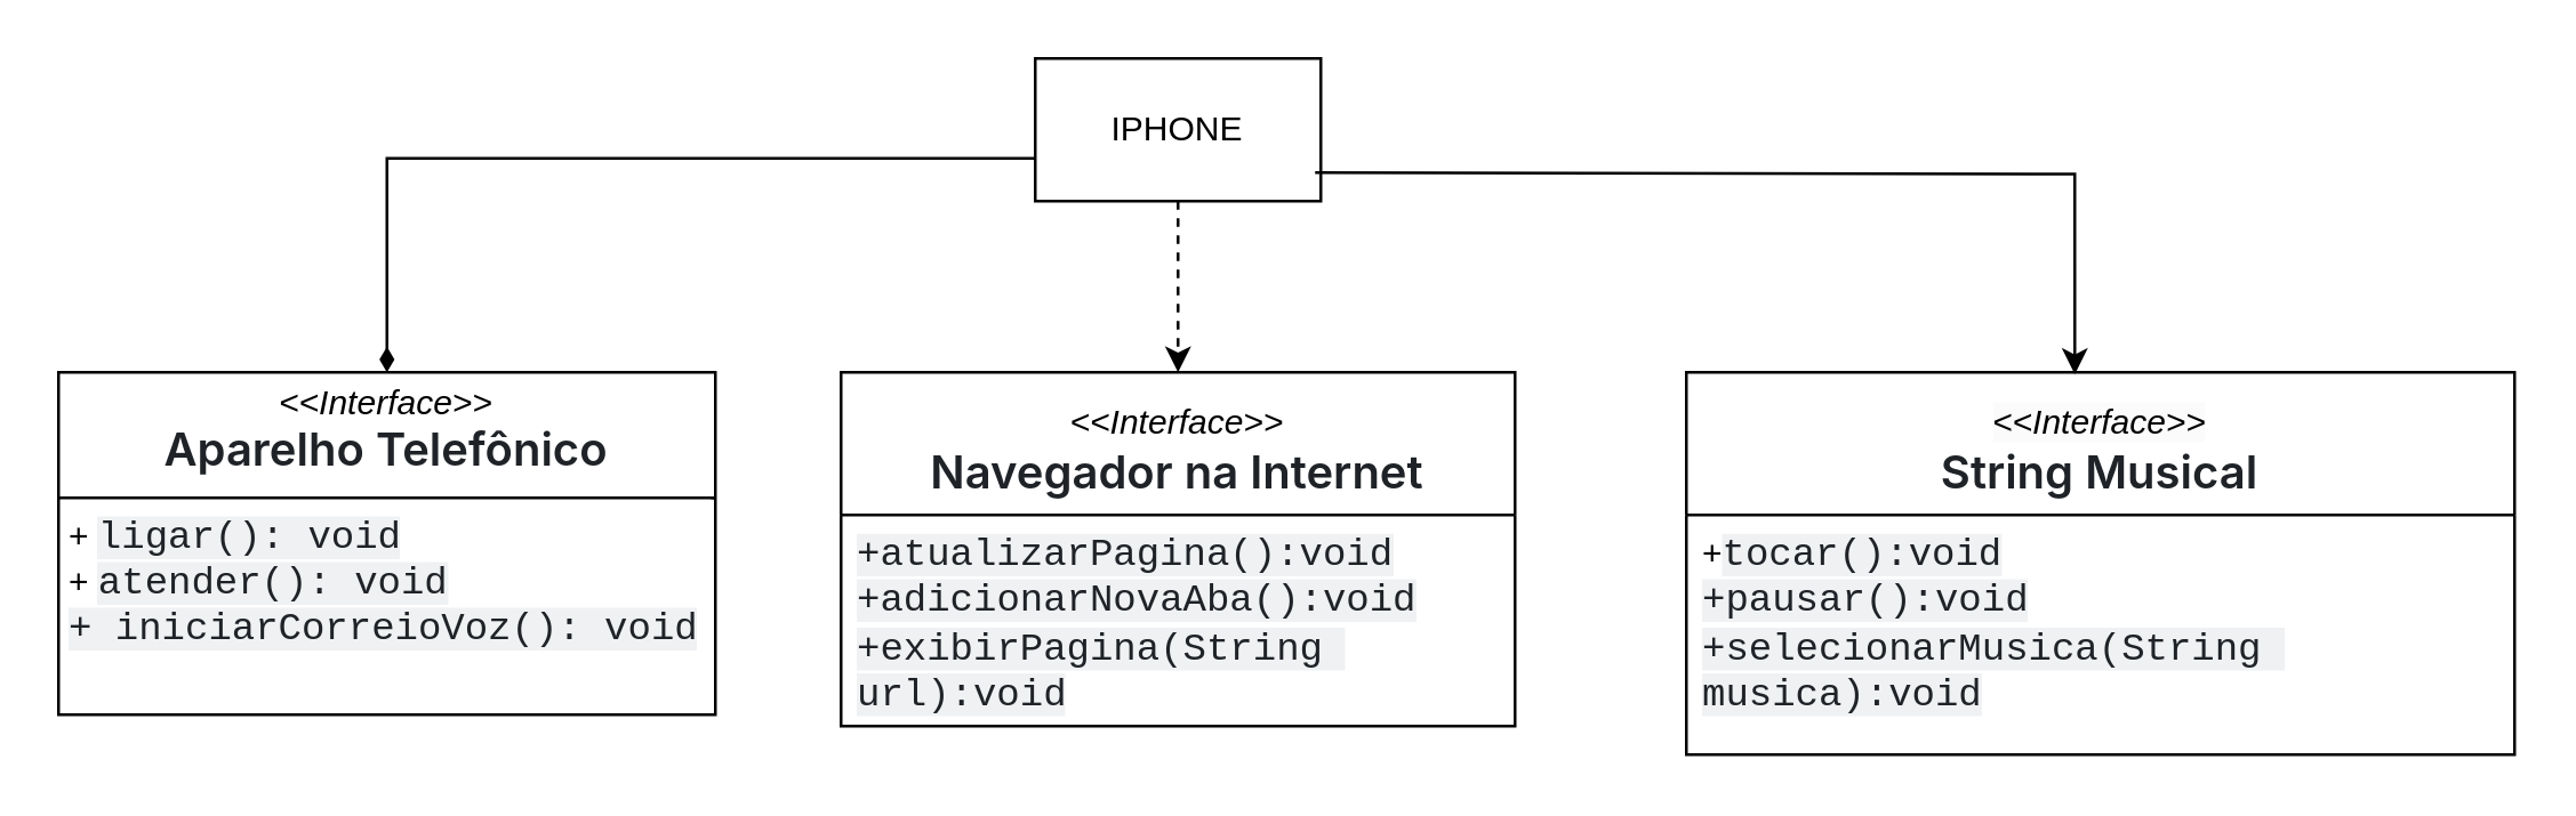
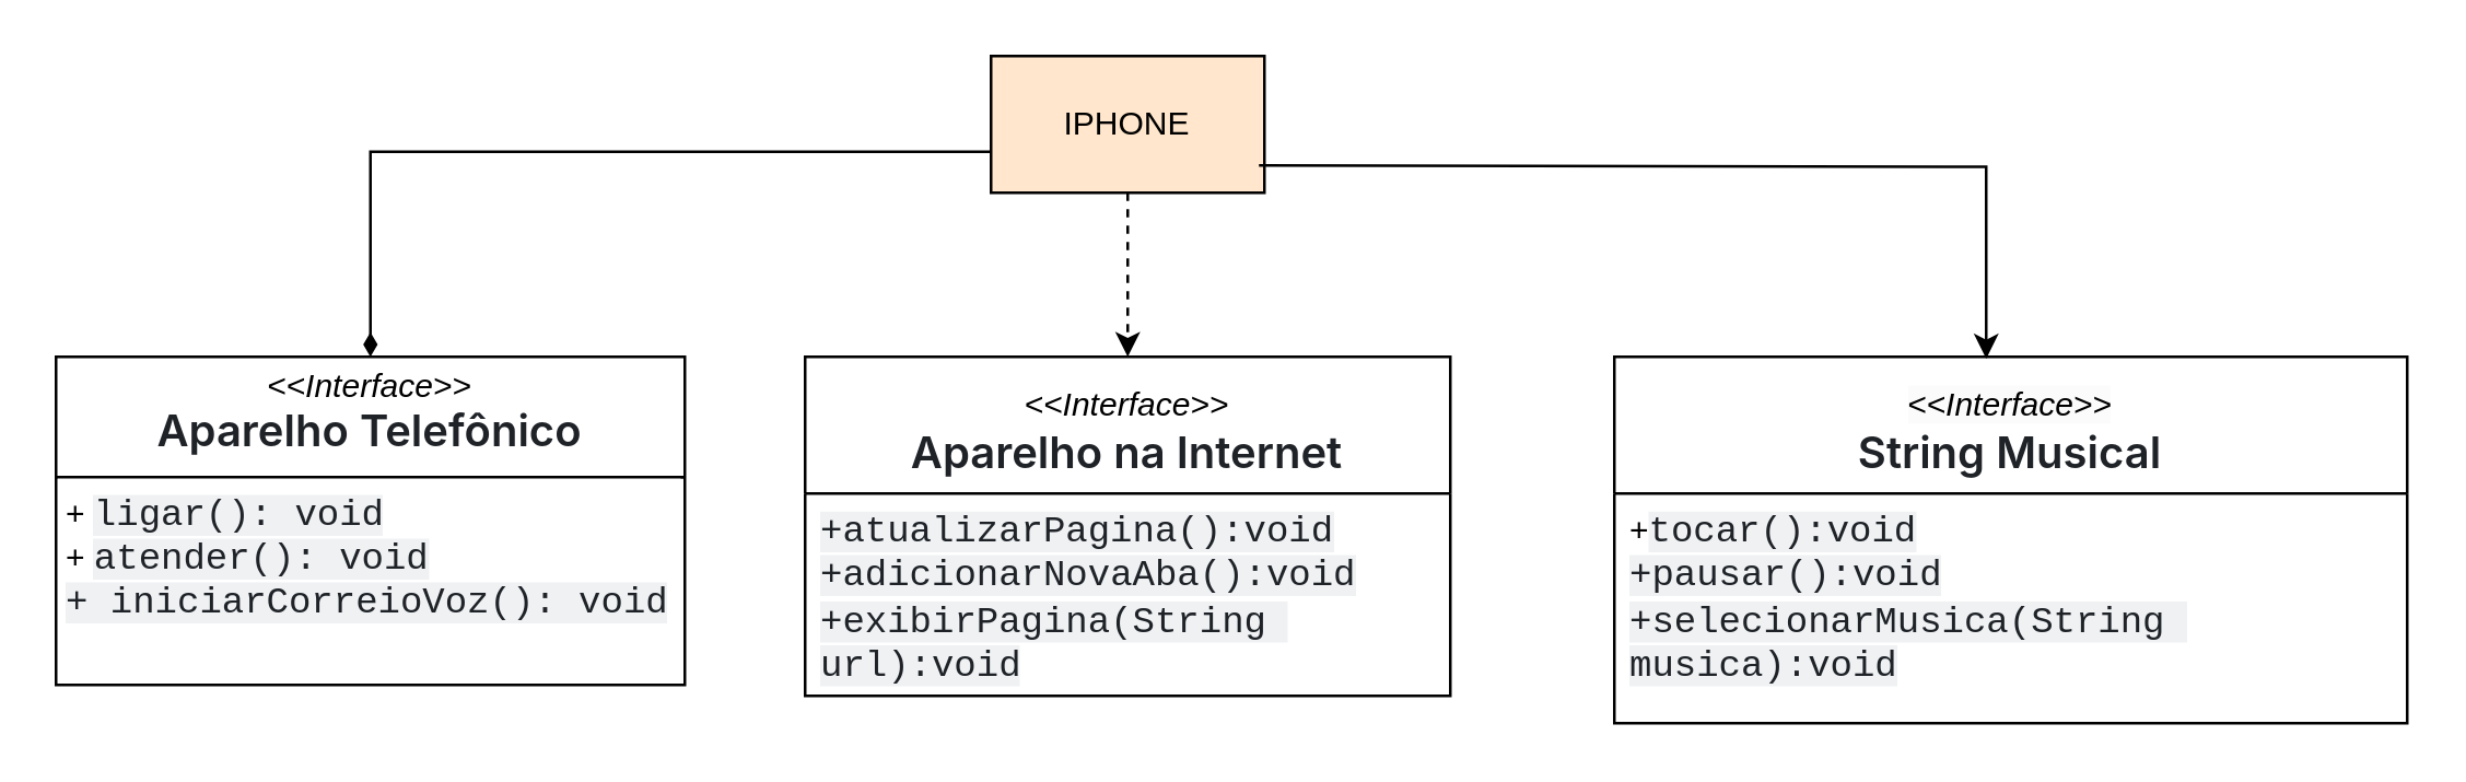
  <mxCell id="0" />
  <mxCell id="1" parent="0" />
  <mxCell id="2" style="edgeStyle=orthogonalEdgeStyle;rounded=0;orthogonalLoop=1;jettySize=auto;html=1;entryX=0.5;entryY=0;entryDx=0;entryDy=0;endArrow=diamondThin;endFill=1;" edge="1" parent="1" source="4" target="5"><mxGeometry relative="1" as="geometry"><Array as="points"><mxPoint x="135" y="55" /></Array></mxGeometry></mxCell>
  <mxCell id="3" style="edgeStyle=orthogonalEdgeStyle;rounded=0;orthogonalLoop=1;jettySize=auto;html=1;entryX=0.5;entryY=0;entryDx=0;entryDy=0;dashed=1;" edge="1" parent="1" source="4" target="6"><mxGeometry relative="1" as="geometry" /></mxCell>
- <mxCell id="4" value="IPHONE" style="html=1;whiteSpace=wrap;" vertex="1" parent="1"><mxGeometry x="362" y="20" width="100" height="50" as="geometry" /></mxCell>
+ <mxCell id="4" value="IPHONE" style="html=1;whiteSpace=wrap;fillColor=#ffe6cc;" vertex="1" parent="1"><mxGeometry x="362" y="20" width="100" height="50" as="geometry" /></mxCell>
  <mxCell id="5" value="&lt;p style=&quot;margin:0px;margin-top:4px;text-align:center;&quot;&gt;&lt;i&gt;&amp;lt;&amp;lt;Interface&amp;gt;&amp;gt;&lt;/i&gt;&lt;br&gt;&lt;span style=&quot;box-sizing: border-box; font-weight: var(--base-text-weight-semibold, 600); color: rgb(31, 35, 40); font-family: -apple-system, BlinkMacSystemFont, &amp;quot;Segoe UI&amp;quot;, &amp;quot;Noto Sans&amp;quot;, Helvetica, Arial, sans-serif, &amp;quot;Apple Color Emoji&amp;quot;, &amp;quot;Segoe UI Emoji&amp;quot;; font-size: 16px; text-align: left; background-color: rgb(255, 255, 255);&quot;&gt;Aparelho Telefônico&lt;/span&gt;&lt;span style=&quot;color: rgb(31, 35, 40); font-family: -apple-system, BlinkMacSystemFont, &amp;quot;Segoe UI&amp;quot;, &amp;quot;Noto Sans&amp;quot;, Helvetica, Arial, sans-serif, &amp;quot;Apple Color Emoji&amp;quot;, &amp;quot;Segoe UI Emoji&amp;quot;; font-size: 16px; text-align: left; background-color: rgb(255, 255, 255);&quot;&gt;&lt;/span&gt;&lt;/p&gt;&lt;ul style=&quot;box-sizing: border-box; padding-left: 2em; margin-top: 0px; margin-bottom: 0px; color: rgb(31, 35, 40); font-family: -apple-system, BlinkMacSystemFont, &amp;quot;Segoe UI&amp;quot;, &amp;quot;Noto Sans&amp;quot;, Helvetica, Arial, sans-serif, &amp;quot;Apple Color Emoji&amp;quot;, &amp;quot;Segoe UI Emoji&amp;quot;; font-size: 16px; background-color: rgb(255, 255, 255);&quot; dir=&quot;auto&quot;&gt;&lt;/ul&gt;&lt;hr size=&quot;1&quot; style=&quot;border-style:solid;&quot;&gt;&lt;p style=&quot;margin:0px;margin-left:4px;&quot;&gt;+&amp;nbsp;&lt;span style=&quot;color: rgb(31, 35, 40); font-family: ui-monospace, SFMono-Regular, &amp;quot;SF Mono&amp;quot;, Menlo, Consolas, &amp;quot;Liberation Mono&amp;quot;, monospace; font-size: 13.6px; white-space-collapse: break-spaces; background-color: rgba(175, 184, 193, 0.2);&quot;&gt;ligar(): void&lt;/span&gt;&lt;br&gt;+&amp;nbsp;&lt;span style=&quot;background-color: rgba(175, 184, 193, 0.2); color: rgb(31, 35, 40); font-family: ui-monospace, SFMono-Regular, &amp;quot;SF Mono&amp;quot;, Menlo, Consolas, &amp;quot;Liberation Mono&amp;quot;, monospace; font-size: 13.6px; white-space-collapse: break-spaces;&quot;&gt;atender(): void&lt;/span&gt;&lt;/p&gt;&lt;p style=&quot;margin:0px;margin-left:4px;&quot;&gt;&lt;span style=&quot;background-color: rgba(175, 184, 193, 0.2); color: rgb(31, 35, 40); font-family: ui-monospace, SFMono-Regular, &amp;quot;SF Mono&amp;quot;, Menlo, Consolas, &amp;quot;Liberation Mono&amp;quot;, monospace; font-size: 13.6px; white-space-collapse: break-spaces;&quot;&gt;+ &lt;/span&gt;&lt;span style=&quot;background-color: rgba(175, 184, 193, 0.2); color: rgb(31, 35, 40); font-family: ui-monospace, SFMono-Regular, &amp;quot;SF Mono&amp;quot;, Menlo, Consolas, &amp;quot;Liberation Mono&amp;quot;, monospace; font-size: 13.6px; white-space-collapse: break-spaces;&quot;&gt;iniciarCorreioVoz(): void&lt;/span&gt;&lt;/p&gt;" style="verticalAlign=top;align=left;overflow=fill;html=1;whiteSpace=wrap;" vertex="1" parent="1"><mxGeometry x="20" y="130" width="230" height="120" as="geometry" /></mxCell>
- <mxCell id="6" value="&lt;div&gt;&lt;i style=&quot;font-weight: 400;&quot;&gt;&amp;lt;&amp;lt;Interface&amp;gt;&amp;gt;&lt;/i&gt;&lt;span style=&quot;background-color: rgb(255, 255, 255); color: rgb(31, 35, 40); font-family: -apple-system, BlinkMacSystemFont, &amp;quot;Segoe UI&amp;quot;, &amp;quot;Noto Sans&amp;quot;, Helvetica, Arial, sans-serif, &amp;quot;Apple Color Emoji&amp;quot;, &amp;quot;Segoe UI Emoji&amp;quot;; font-size: 16px; font-weight: var(--base-text-weight-semibold, 600); text-align: left;&quot;&gt;&lt;br&gt;&lt;/span&gt;&lt;/div&gt;&lt;div&gt;&lt;span style=&quot;background-color: rgb(255, 255, 255); color: rgb(31, 35, 40); font-family: -apple-system, BlinkMacSystemFont, &amp;quot;Segoe UI&amp;quot;, &amp;quot;Noto Sans&amp;quot;, Helvetica, Arial, sans-serif, &amp;quot;Apple Color Emoji&amp;quot;, &amp;quot;Segoe UI Emoji&amp;quot;; font-size: 16px; font-weight: var(--base-text-weight-semibold, 600); text-align: left;&quot;&gt;Navegador na Internet&lt;/span&gt;&lt;br&gt;&lt;/div&gt;" style="swimlane;fontStyle=1;align=center;verticalAlign=top;childLayout=stackLayout;horizontal=1;startSize=50;horizontalStack=0;resizeParent=1;resizeParentMax=0;resizeLast=0;collapsible=1;marginBottom=0;whiteSpace=wrap;html=1;" vertex="1" parent="1"><mxGeometry x="294" y="130" width="236" height="124" as="geometry" /></mxCell>
+ <mxCell id="6" value="&lt;div&gt;&lt;i style=&quot;font-weight: 400;&quot;&gt;&amp;lt;&amp;lt;Interface&amp;gt;&amp;gt;&lt;/i&gt;&lt;span style=&quot;background-color: rgb(255, 255, 255); color: rgb(31, 35, 40); font-family: -apple-system, BlinkMacSystemFont, &amp;quot;Segoe UI&amp;quot;, &amp;quot;Noto Sans&amp;quot;, Helvetica, Arial, sans-serif, &amp;quot;Apple Color Emoji&amp;quot;, &amp;quot;Segoe UI Emoji&amp;quot;; font-size: 16px; font-weight: var(--base-text-weight-semibold, 600); text-align: left;&quot;&gt;&lt;br&gt;&lt;/span&gt;&lt;/div&gt;&lt;div&gt;&lt;span style=&quot;background-color: rgb(255, 255, 255); color: rgb(31, 35, 40); font-family: -apple-system, BlinkMacSystemFont, &amp;quot;Segoe UI&amp;quot;, &amp;quot;Noto Sans&amp;quot;, Helvetica, Arial, sans-serif, &amp;quot;Apple Color Emoji&amp;quot;, &amp;quot;Segoe UI Emoji&amp;quot;; font-size: 16px; font-weight: var(--base-text-weight-semibold, 600); text-align: left;&quot;&gt;Aparelho na Internet&lt;/span&gt;&lt;br&gt;&lt;/div&gt;" style="swimlane;fontStyle=1;align=center;verticalAlign=top;childLayout=stackLayout;horizontal=1;startSize=50;horizontalStack=0;resizeParent=1;resizeParentMax=0;resizeLast=0;collapsible=1;marginBottom=0;whiteSpace=wrap;html=1;" vertex="1" parent="1"><mxGeometry x="294" y="130" width="236" height="124" as="geometry" /></mxCell>
  <mxCell id="7" value="&lt;span style=&quot;color: rgb(31, 35, 40); font-family: ui-monospace, SFMono-Regular, &amp;quot;SF Mono&amp;quot;, Menlo, Consolas, &amp;quot;Liberation Mono&amp;quot;, monospace; font-size: 13.6px; white-space-collapse: break-spaces; background-color: rgba(175, 184, 193, 0.2);&quot;&gt;+atualizarPagina():void&lt;/span&gt;&lt;div&gt;&lt;span style=&quot;color: rgb(31, 35, 40); font-family: ui-monospace, SFMono-Regular, &amp;quot;SF Mono&amp;quot;, Menlo, Consolas, &amp;quot;Liberation Mono&amp;quot;, monospace; font-size: 13.6px; white-space-collapse: break-spaces; background-color: rgba(175, 184, 193, 0.2);&quot;&gt;+&lt;/span&gt;&lt;span style=&quot;background-color: rgba(175, 184, 193, 0.2); color: rgb(31, 35, 40); font-family: ui-monospace, SFMono-Regular, &amp;quot;SF Mono&amp;quot;, Menlo, Consolas, &amp;quot;Liberation Mono&amp;quot;, monospace; font-size: 13.6px; white-space-collapse: break-spaces;&quot;&gt;adicionarNovaAba():void&lt;/span&gt;&lt;/div&gt;&lt;div&gt;&lt;span style=&quot;background-color: rgba(175, 184, 193, 0.2); color: rgb(31, 35, 40); font-family: ui-monospace, SFMono-Regular, &amp;quot;SF Mono&amp;quot;, Menlo, Consolas, &amp;quot;Liberation Mono&amp;quot;, monospace; font-size: 13.6px; white-space-collapse: break-spaces;&quot;&gt;+&lt;/span&gt;&lt;span style=&quot;background-color: rgba(175, 184, 193, 0.2); color: rgb(31, 35, 40); font-family: ui-monospace, SFMono-Regular, &amp;quot;SF Mono&amp;quot;, Menlo, Consolas, &amp;quot;Liberation Mono&amp;quot;, monospace; font-size: 13.6px; white-space-collapse: break-spaces;&quot;&gt;exibirPagina(String url):void&lt;/span&gt;&lt;/div&gt;" style="text;strokeColor=none;fillColor=none;align=left;verticalAlign=top;spacingLeft=4;spacingRight=4;overflow=hidden;rotatable=0;points=[[0,0.5],[1,0.5]];portConstraint=eastwest;whiteSpace=wrap;html=1;" vertex="1" parent="6"><mxGeometry y="50" width="236" height="74" as="geometry" /></mxCell>
  <mxCell id="8" value="&lt;div&gt;&lt;span style=&quot;box-sizing: border-box; font-weight: var(--base-text-weight-semibold, 600); color: rgb(31, 35, 40); font-family: -apple-system, BlinkMacSystemFont, &amp;quot;Segoe UI&amp;quot;, &amp;quot;Noto Sans&amp;quot;, Helvetica, Arial, sans-serif, &amp;quot;Apple Color Emoji&amp;quot;, &amp;quot;Segoe UI Emoji&amp;quot;; font-size: 16px; text-align: left; background-color: rgb(255, 255, 255);&quot;&gt;&lt;i style=&quot;color: rgb(0, 0, 0); font-family: Helvetica; font-size: 12px; font-weight: 400; text-align: center; background-color: rgb(251, 251, 251);&quot;&gt;&amp;lt;&amp;lt;Interface&amp;gt;&amp;gt;&lt;/i&gt;&lt;br&gt;&lt;/span&gt;&lt;/div&gt;&lt;span style=&quot;box-sizing: border-box; font-weight: var(--base-text-weight-semibold, 600); color: rgb(31, 35, 40); font-family: -apple-system, BlinkMacSystemFont, &amp;quot;Segoe UI&amp;quot;, &amp;quot;Noto Sans&amp;quot;, Helvetica, Arial, sans-serif, &amp;quot;Apple Color Emoji&amp;quot;, &amp;quot;Segoe UI Emoji&amp;quot;; font-size: 16px; text-align: left; background-color: rgb(255, 255, 255);&quot;&gt;String Musical&lt;/span&gt;" style="swimlane;fontStyle=1;align=center;verticalAlign=top;childLayout=stackLayout;horizontal=1;startSize=50;horizontalStack=0;resizeParent=1;resizeParentMax=0;resizeLast=0;collapsible=1;marginBottom=0;whiteSpace=wrap;html=1;" vertex="1" parent="1"><mxGeometry x="590" y="130" width="290" height="134" as="geometry" /></mxCell>
  <mxCell id="9" value="+&lt;span style=&quot;color: rgb(31, 35, 40); font-family: ui-monospace, SFMono-Regular, &amp;quot;SF Mono&amp;quot;, Menlo, Consolas, &amp;quot;Liberation Mono&amp;quot;, monospace; font-size: 13.6px; white-space-collapse: break-spaces; background-color: rgba(175, 184, 193, 0.2);&quot;&gt;tocar():void&lt;/span&gt;&lt;div&gt;&lt;span style=&quot;color: rgb(31, 35, 40); font-family: ui-monospace, SFMono-Regular, &amp;quot;SF Mono&amp;quot;, Menlo, Consolas, &amp;quot;Liberation Mono&amp;quot;, monospace; font-size: 13.6px; white-space-collapse: break-spaces; background-color: rgba(175, 184, 193, 0.2);&quot;&gt;+&lt;/span&gt;&lt;span style=&quot;background-color: rgba(175, 184, 193, 0.2); color: rgb(31, 35, 40); font-family: ui-monospace, SFMono-Regular, &amp;quot;SF Mono&amp;quot;, Menlo, Consolas, &amp;quot;Liberation Mono&amp;quot;, monospace; font-size: 13.6px; white-space-collapse: break-spaces;&quot;&gt;pausar():void&lt;/span&gt;&lt;/div&gt;&lt;div&gt;&lt;span style=&quot;background-color: rgba(175, 184, 193, 0.2); color: rgb(31, 35, 40); font-family: ui-monospace, SFMono-Regular, &amp;quot;SF Mono&amp;quot;, Menlo, Consolas, &amp;quot;Liberation Mono&amp;quot;, monospace; font-size: 13.6px; white-space-collapse: break-spaces;&quot;&gt;+&lt;/span&gt;&lt;span style=&quot;background-color: rgba(175, 184, 193, 0.2); color: rgb(31, 35, 40); font-family: ui-monospace, SFMono-Regular, &amp;quot;SF Mono&amp;quot;, Menlo, Consolas, &amp;quot;Liberation Mono&amp;quot;, monospace; font-size: 13.6px; white-space-collapse: break-spaces;&quot;&gt;selecionarMusica(String musica):void&lt;/span&gt;&lt;/div&gt;" style="text;strokeColor=none;fillColor=none;align=left;verticalAlign=top;spacingLeft=4;spacingRight=4;overflow=hidden;rotatable=0;points=[[0,0.5],[1,0.5]];portConstraint=eastwest;whiteSpace=wrap;html=1;" vertex="1" parent="8"><mxGeometry y="50" width="290" height="84" as="geometry" /></mxCell>
  <mxCell id="10" style="edgeStyle=orthogonalEdgeStyle;rounded=0;orthogonalLoop=1;jettySize=auto;html=1;entryX=0.469;entryY=0.005;entryDx=0;entryDy=0;entryPerimeter=0;" edge="1" parent="1" target="8"><mxGeometry relative="1" as="geometry"><mxPoint x="460" y="60" as="sourcePoint" /></mxGeometry></mxCell>
